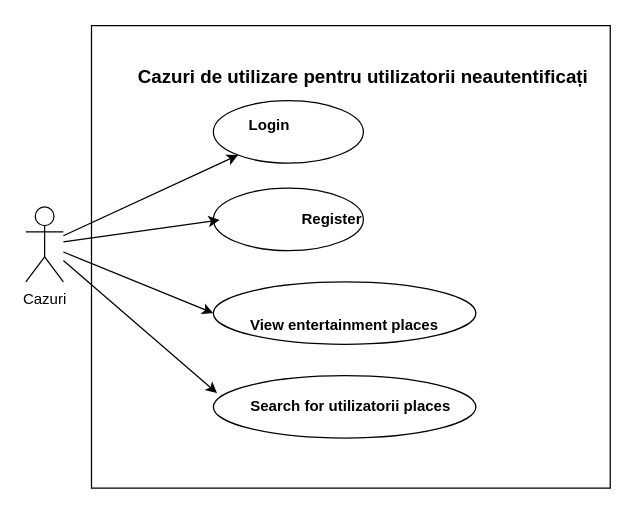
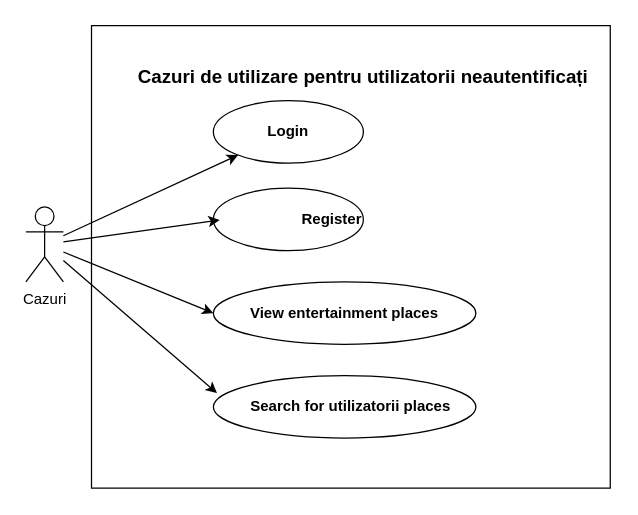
  <mxCell id="0" />
  <mxCell id="1" parent="0" />
  <mxCell id="2" value="" style="rounded=0;whiteSpace=wrap;html=1;fontSize=12;" vertex="1" parent="1"><mxGeometry x="72.5" y="20" width="415" height="370" as="geometry" /></mxCell>
  <mxCell id="3" value="Cazuri" style="shape=umlActor;verticalLabelPosition=bottom;verticalAlign=top;html=1;outlineConnect=0;" vertex="1" parent="1"><mxGeometry x="20" y="165" width="30" height="60" as="geometry" /></mxCell>
  <mxCell id="4" value="" style="ellipse;whiteSpace=wrap;html=1;" vertex="1" parent="1"><mxGeometry x="170" y="80" width="120" height="50" as="geometry" /></mxCell>
- <mxCell id="5" value="Login" style="text;html=1;strokeColor=none;fillColor=none;align=center;verticalAlign=middle;whiteSpace=wrap;rounded=0;fontStyle=1" vertex="1" parent="1"><mxGeometry x="195" y="90" width="40" height="20" as="geometry" /></mxCell>
+ <mxCell id="5" value="Login" style="text;html=1;strokeColor=none;fillColor=none;align=center;verticalAlign=middle;whiteSpace=wrap;rounded=0;fontStyle=1" vertex="1" parent="1"><mxGeometry x="210" y="95" width="40" height="20" as="geometry" /></mxCell>
  <mxCell id="6" value="Cazuri de utilizare pentru utilizatorii neautentificați" style="text;html=1;strokeColor=none;fillColor=none;align=center;verticalAlign=middle;whiteSpace=wrap;rounded=0;fontStyle=1;fontSize=15;" vertex="1" parent="1"><mxGeometry x="100" y="50" width="380" height="20" as="geometry" /></mxCell>
  <mxCell id="7" value="" style="ellipse;whiteSpace=wrap;html=1;" vertex="1" parent="1"><mxGeometry x="170" y="150" width="120" height="50" as="geometry" /></mxCell>
  <mxCell id="8" value="" style="ellipse;whiteSpace=wrap;html=1;" vertex="1" parent="1"><mxGeometry x="170" y="225" width="210" height="50" as="geometry" /></mxCell>
  <mxCell id="9" value="" style="ellipse;whiteSpace=wrap;html=1;" vertex="1" parent="1"><mxGeometry x="170" y="300" width="210" height="50" as="geometry" /></mxCell>
  <mxCell id="10" value="Register" style="text;html=1;strokeColor=none;fillColor=none;align=center;verticalAlign=middle;whiteSpace=wrap;rounded=0;fontSize=12;fontStyle=1" vertex="1" parent="1"><mxGeometry x="245" y="165" width="40" height="20" as="geometry" /></mxCell>
- <mxCell id="11" value="View entertainment places" style="text;html=1;strokeColor=none;fillColor=none;align=center;verticalAlign=middle;whiteSpace=wrap;rounded=0;fontSize=12;fontStyle=1" vertex="1" parent="1"><mxGeometry x="175" y="250" width="200" height="20" as="geometry" /></mxCell>
+ <mxCell id="11" value="View entertainment places" style="text;html=1;strokeColor=none;fillColor=none;align=center;verticalAlign=middle;whiteSpace=wrap;rounded=0;fontSize=12;fontStyle=1" vertex="1" parent="1"><mxGeometry x="175" y="240" width="200" height="20" as="geometry" /></mxCell>
  <mxCell id="12" value="Search for utilizatorii places" style="text;html=1;strokeColor=none;fillColor=none;align=center;verticalAlign=middle;whiteSpace=wrap;rounded=0;fontSize=12;fontStyle=1" vertex="1" parent="1"><mxGeometry x="185" y="315" width="190" height="20" as="geometry" /></mxCell>
  <mxCell id="13" value="" style="endArrow=classic;html=1;fontSize=12;" edge="1" parent="1" source="3" target="4"><mxGeometry width="50" height="50" relative="1" as="geometry"><mxPoint x="340" y="220" as="sourcePoint" /><mxPoint x="390" y="170" as="targetPoint" /></mxGeometry></mxCell>
  <mxCell id="14" value="" style="endArrow=classic;html=1;fontSize=12;" edge="1" parent="1" source="3"><mxGeometry width="50" height="50" relative="1" as="geometry"><mxPoint x="35.21" y="239.997" as="sourcePoint" /><mxPoint x="175.004" y="175.477" as="targetPoint" /></mxGeometry></mxCell>
  <mxCell id="15" value="" style="endArrow=classic;html=1;fontSize=12;entryX=0;entryY=0.5;entryDx=0;entryDy=0;" edge="1" parent="1" source="3" target="8"><mxGeometry width="50" height="50" relative="1" as="geometry"><mxPoint x="70" y="208.077" as="sourcePoint" /><mxPoint x="209.794" y="143.557" as="targetPoint" /></mxGeometry></mxCell>
  <mxCell id="16" value="" style="endArrow=classic;html=1;fontSize=12;entryX=0.014;entryY=0.28;entryDx=0;entryDy=0;entryPerimeter=0;" edge="1" parent="1" source="3" target="9"><mxGeometry width="50" height="50" relative="1" as="geometry"><mxPoint x="60" y="211.111" as="sourcePoint" /><mxPoint x="180" y="260" as="targetPoint" /></mxGeometry></mxCell>
